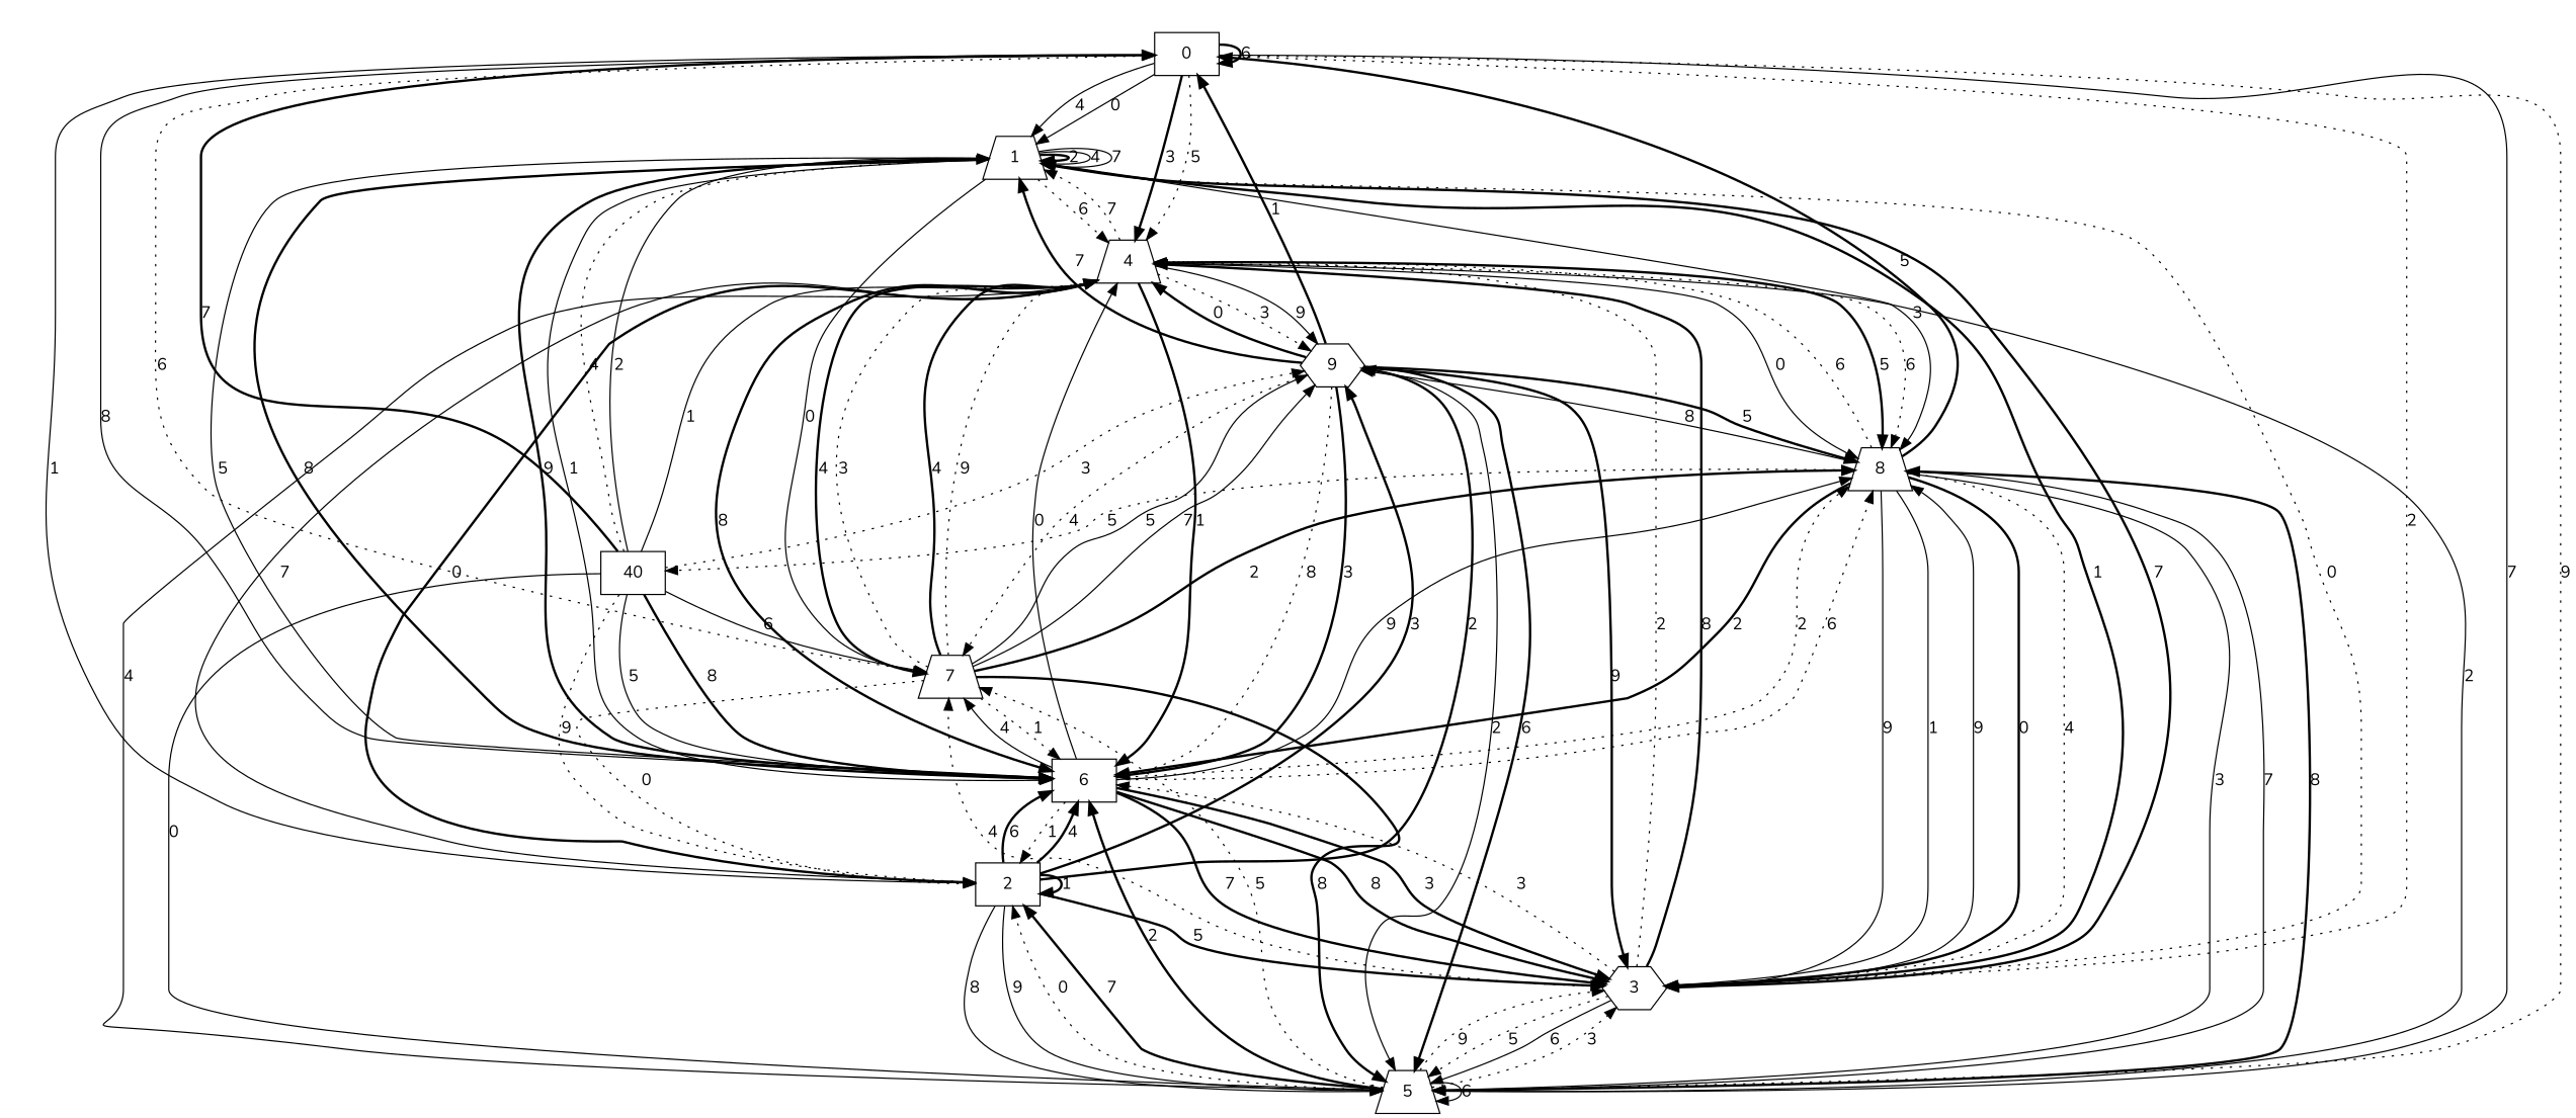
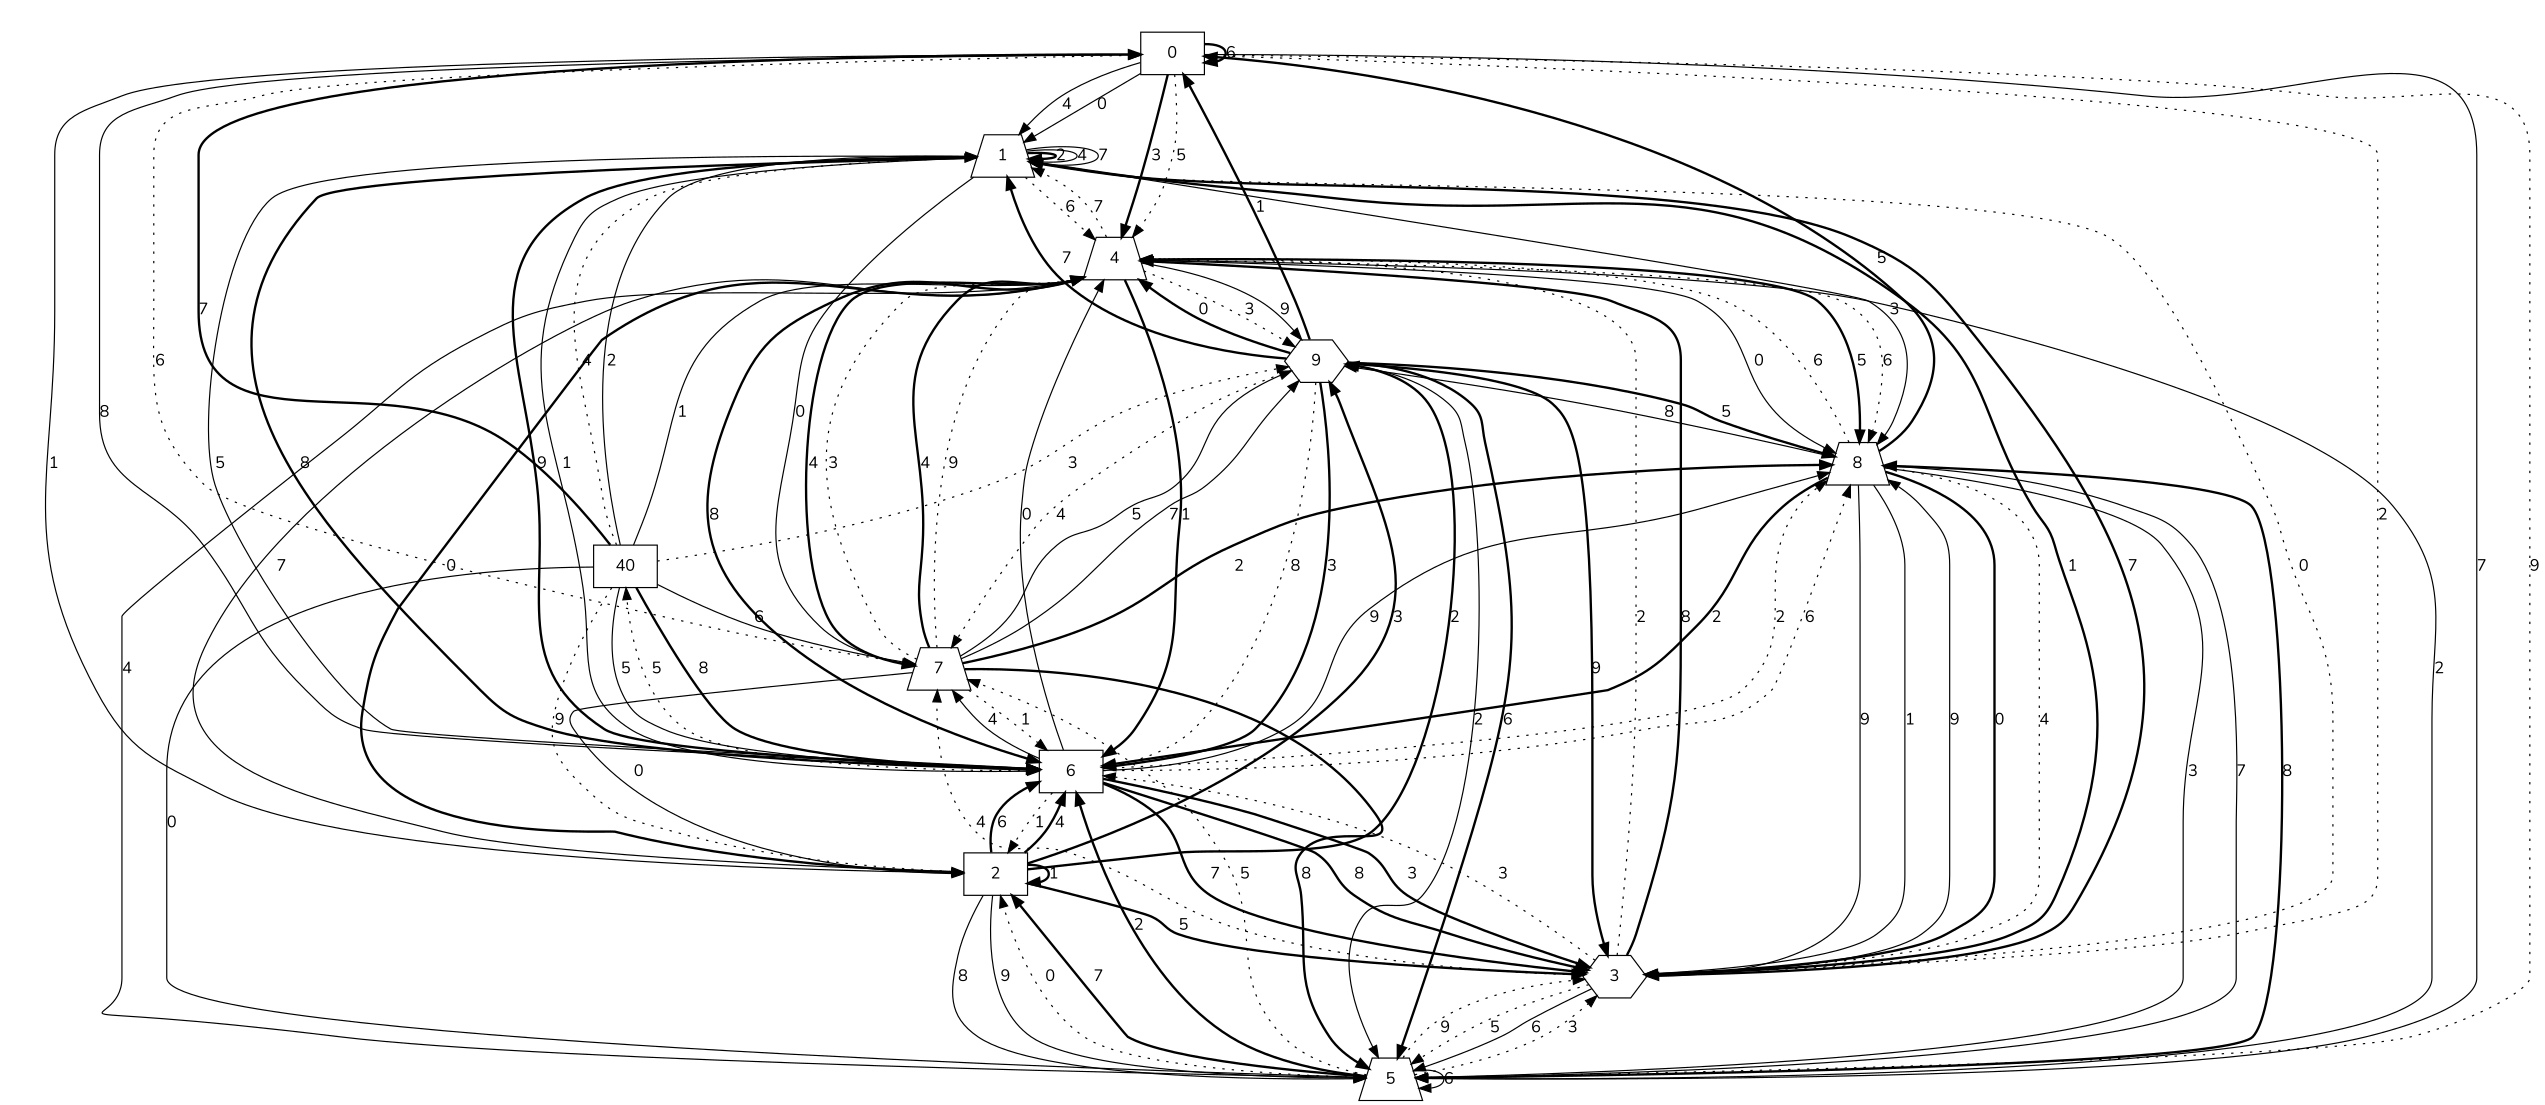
  digraph {
    fontname=Nunito
    node [fontname=Nunito shape=trapezium]
    edge [fontname=Nunito style=bold]
    n1 [label=0 shape=box]
    n2 [label=1]
    n3 [label=2 shape=box]
    n4 [label=3 shape=hexagon]
    n5 [label=4]
    n6 [label=5]
    n7 [label=6 shape=box]
    n8 [label=7]
    n9 [label=8]
    n10 [label=9 shape=hexagon]
    n11 [label=40 shape=box]
    n1 -> n1 [label=6]
    n1 -> n2 [label=0 style=solid]
    n1 -> n2 [label=4 style=solid]
    n1 -> n3 [label=1 style=solid]
    n1 -> n4 [label=2 style=dotted]
    n1 -> n5 [label=3]
    n1 -> n5 [label=5 style=dotted]
    n1 -> n6 [label=7 style=solid]
    n1 -> n6 [label=9 style=dotted]
    n1 -> n7 [label=8 style=solid]
    n2 -> n2 [label=2]
    n2 -> n2 [label=4 style=solid]
    n2 -> n2 [label=7 style=solid]
    n2 -> n5 [label=6 style=dotted]
    n2 -> n7 [label=1 style=solid]
    n2 -> n7 [label=5 style=solid]
    n2 -> n7 [label=8]
    n2 -> n7 [label=9]
    n2 -> n8 [label=0 style=solid]
    n2 -> n9 [label=3 style=solid]
    n3 -> n3 [label=1]
    n3 -> n4 [label=5]
    n3 -> n5 [label=0]
    n3 -> n5 [label=7 style=solid]
    n3 -> n6 [label=8 style=solid]
    n3 -> n6 [label=9 style=solid]
    n3 -> n7 [label=4]
    n3 -> n7 [label=6]
    n3 -> n10 [label=2]
    n3 -> n10 [label=3]
    n4 -> n2 [label=0 style=dotted]
    n4 -> n2 [label=1]
    n4 -> n2 [label=7]
    n4 -> n5 [label=2 style=dotted]
    n4 -> n5 [label=8]
    n4 -> n6 [label=5 style=dotted]
    n4 -> n6 [label=6 style=solid]
    n4 -> n7 [label=3 style=dotted]
    n4 -> n8 [label=4 style=dotted]
    n4 -> n9 [label=9 style=solid]
    n5 -> n2 [label=7 style=dotted]
    n5 -> n6 [label=2 style=solid]
    n5 -> n7 [label=1]
    n5 -> n7 [label=8]
    n5 -> n8 [label=4]
    n5 -> n9 [label=0 style=solid]
    n5 -> n9 [label=5]
    n5 -> n9 [label=6 style=dotted]
    n5 -> n10 [label=3 style=dotted]
    n5 -> n10 [label=9 style=solid]
    n6 -> n3 [label=0 style=dotted]
    n6 -> n3 [label=7]
    n6 -> n4 [label=3 style=dotted]
    n6 -> n4 [label=9 style=dotted]
    n6 -> n5 [label=4 style=solid]
    n6 -> n6 [label=6 style=solid]
    n6 -> n7 [label=2]
    n6 -> n8 [label=5 style=dotted]
    n6 -> n9 [label=8]
    n7 -> n3 [label=1 style=dotted]
    n7 -> n4 [label=3]
    n7 -> n4 [label=7]
    n7 -> n4 [label=8]
    n7 -> n5 [label=0 style=solid]
    n7 -> n8 [label=4 style=solid]
    n7 -> n9 [label=2 style=dotted]
    n7 -> n9 [label=6 style=dotted]
    n7 -> n9 [label=9 style=solid]
-   n9 -> n11 [label=5 style=dotted]
+   n7 -> n11 [label=5 style=dotted]
    n8 -> n1 [label=6 style=dotted]
-   n8 -> n3 [label=0 style=dotted]
+   n8 -> n3 [label=0 style=solid]
    n8 -> n5 [label=3 style=dotted]
    n8 -> n5 [label=4]
    n8 -> n5 [label=9 style=dotted]
    n8 -> n6 [label=8]
    n8 -> n7 [label=1 style=dotted]
    n8 -> n9 [label=2]
    n8 -> n10 [label=5 style=solid]
    n8 -> n10 [label=7 style=solid]
    n9 -> n1 [label=5]
    n9 -> n4 [label=0]
    n9 -> n4 [label=1 style=solid]
    n9 -> n4 [label=4 style=dotted]
    n9 -> n4 [label=9 style=solid]
    n9 -> n5 [label=6 style=dotted]
    n9 -> n6 [label=3 style=solid]
    n9 -> n6 [label=7 style=solid]
    n9 -> n7 [label=2]
    n9 -> n10 [label=8 style=solid]
    n10 -> n1 [label=1]
    n10 -> n2 [label=7]
    n10 -> n4 [label=9]
    n10 -> n5 [label=0]
    n10 -> n6 [label=2 style=solid]
    n10 -> n6 [label=6]
    n10 -> n7 [label=3]
    n10 -> n7 [label=8 style=dotted]
    n10 -> n8 [label=4 style=dotted]
    n10 -> n9 [label=5]
    n11 -> n1 [label=7]
    n11 -> n2 [label=2 style=solid]
    n11 -> n2 [label=4 style=dotted]
    n11 -> n3 [label=9 style=dotted]
    n11 -> n5 [label=1 style=solid]
    n11 -> n6 [label=0 style=solid]
    n11 -> n7 [label=5 style=solid]
    n11 -> n7 [label=8]
    n11 -> n8 [label=6 style=solid]
    n11 -> n10 [label=3 style=dotted]
  }
